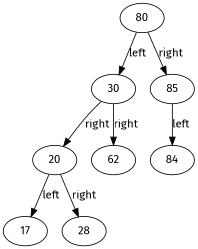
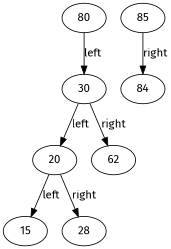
  digraph {
    fontname="Fira Sans"
    node [fontname="Fira Sans"]
    edge [fontname="Fira Sans"]
    n1 [label=80]
    n2 [label=30]
    n3 [label=85]
    n4 [label=20]
    n5 [label=62]
    n6 [label=84]
-   n7 [label=17]
+   n7 [label=15]
    n8 [label=28]
    n1 -> n2 [label=left]
-   n1 -> n3 [label=right]
-   n2 -> n4 [label=right]
+   n2 -> n4 [label=left]
    n2 -> n5 [label=right]
-   n3 -> n6 [label=left]
+   n3 -> n6 [label=right]
    n4 -> n7 [label=left]
    n4 -> n8 [label=right]
  }
